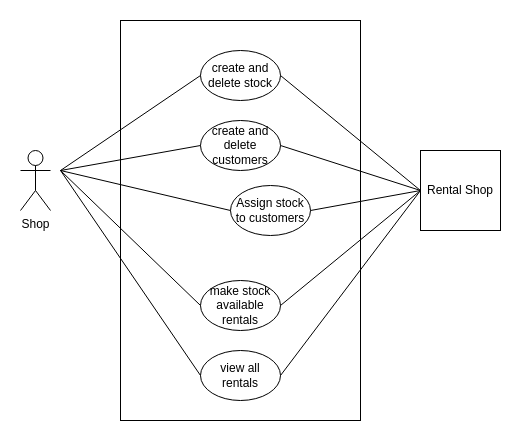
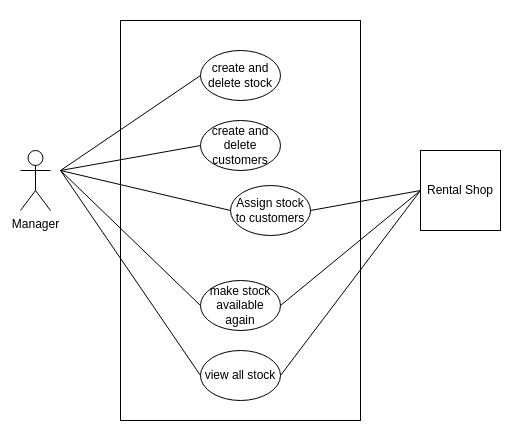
  <mxCell id="0" />
  <mxCell id="1" parent="0" />
- <mxCell id="2" value="Shop" style="shape=umlActor;verticalLabelPosition=bottom;labelBackgroundColor=#ffffff;verticalAlign=top;html=1;outlineConnect=0;" parent="1" vertex="1"><mxGeometry x="20" y="150" width="30" height="60" as="geometry" /></mxCell>
+ <mxCell id="2" value="Manager" style="shape=umlActor;verticalLabelPosition=bottom;labelBackgroundColor=#ffffff;verticalAlign=top;html=1;outlineConnect=0;" parent="1" vertex="1"><mxGeometry x="20" y="150" width="30" height="60" as="geometry" /></mxCell>
  <mxCell id="3" value="" style="rounded=0;whiteSpace=wrap;html=1;" parent="1" vertex="1"><mxGeometry x="120" y="20" width="240" height="400" as="geometry" /></mxCell>
  <mxCell id="4" value="Rental Shop" style="whiteSpace=wrap;html=1;aspect=fixed;" parent="1" vertex="1"><mxGeometry x="420" y="150" width="80" height="80" as="geometry" /></mxCell>
  <mxCell id="5" value="create and delete stock" style="ellipse;whiteSpace=wrap;html=1;" parent="1" vertex="1"><mxGeometry x="200" y="50" width="80" height="50" as="geometry" /></mxCell>
  <mxCell id="6" value="create and delete customers" style="ellipse;whiteSpace=wrap;html=1;" parent="1" vertex="1"><mxGeometry x="200" y="120" width="80" height="50" as="geometry" /></mxCell>
  <mxCell id="7" value="Assign stock to customers" style="ellipse;whiteSpace=wrap;html=1;" parent="1" vertex="1"><mxGeometry x="230" y="185" width="80" height="50" as="geometry" /></mxCell>
- <mxCell id="8" value="make stock available rentals" style="ellipse;whiteSpace=wrap;html=1;" parent="1" vertex="1"><mxGeometry x="200" y="280" width="80" height="50" as="geometry" /></mxCell>
- <mxCell id="9" value="view all rentals" style="ellipse;whiteSpace=wrap;html=1;" parent="1" vertex="1"><mxGeometry x="200" y="350" width="80" height="50" as="geometry" /></mxCell>
+ <mxCell id="8" value="make stock available again" style="ellipse;whiteSpace=wrap;html=1;" parent="1" vertex="1"><mxGeometry x="200" y="280" width="80" height="50" as="geometry" /></mxCell>
+ <mxCell id="9" value="view all stock" style="ellipse;whiteSpace=wrap;html=1;" parent="1" vertex="1"><mxGeometry x="200" y="350" width="80" height="50" as="geometry" /></mxCell>
  <mxCell id="10" value="" style="endArrow=none;html=1;entryX=0;entryY=0.5;entryDx=0;entryDy=0;" parent="1" target="5" edge="1"><mxGeometry width="50" height="50" relative="1" as="geometry"><mxPoint x="60" y="170" as="sourcePoint" /><mxPoint x="120" y="145" as="targetPoint" /></mxGeometry></mxCell>
  <mxCell id="11" value="" style="endArrow=none;html=1;entryX=0;entryY=0.5;entryDx=0;entryDy=0;" parent="1" target="6" edge="1"><mxGeometry width="50" height="50" relative="1" as="geometry"><mxPoint x="60" y="170" as="sourcePoint" /><mxPoint x="130" y="165" as="targetPoint" /></mxGeometry></mxCell>
  <mxCell id="12" value="" style="endArrow=none;html=1;entryX=0;entryY=0.5;entryDx=0;entryDy=0;" parent="1" target="7" edge="1"><mxGeometry width="50" height="50" relative="1" as="geometry"><mxPoint x="60" y="170" as="sourcePoint" /><mxPoint x="60" y="440" as="targetPoint" /></mxGeometry></mxCell>
  <mxCell id="13" value="" style="endArrow=none;html=1;entryX=0;entryY=0.5;entryDx=0;entryDy=0;" parent="1" target="8" edge="1"><mxGeometry width="50" height="50" relative="1" as="geometry"><mxPoint x="60" y="170" as="sourcePoint" /><mxPoint x="60" y="440" as="targetPoint" /></mxGeometry></mxCell>
  <mxCell id="14" value="" style="endArrow=none;html=1;entryX=0;entryY=0.5;entryDx=0;entryDy=0;" parent="1" target="9" edge="1"><mxGeometry width="50" height="50" relative="1" as="geometry"><mxPoint x="60" y="170" as="sourcePoint" /><mxPoint x="60" y="440" as="targetPoint" /></mxGeometry></mxCell>
- <mxCell id="15" value="" style="endArrow=none;html=1;entryX=0;entryY=0.5;entryDx=0;entryDy=0;exitX=1;exitY=0.5;exitDx=0;exitDy=0;" parent="1" source="5" target="4" edge="1"><mxGeometry width="50" height="50" relative="1" as="geometry"><mxPoint x="10" y="490" as="sourcePoint" /><mxPoint x="60" y="440" as="targetPoint" /></mxGeometry></mxCell>
- <mxCell id="16" value="" style="endArrow=none;html=1;entryX=0;entryY=0.5;entryDx=0;entryDy=0;exitX=1;exitY=0.5;exitDx=0;exitDy=0;" parent="1" source="6" target="4" edge="1"><mxGeometry width="50" height="50" relative="1" as="geometry"><mxPoint x="10" y="490" as="sourcePoint" /><mxPoint x="60" y="440" as="targetPoint" /></mxGeometry></mxCell>
  <mxCell id="17" value="" style="endArrow=none;html=1;exitX=1;exitY=0.5;exitDx=0;exitDy=0;" parent="1" source="7" edge="1"><mxGeometry width="50" height="50" relative="1" as="geometry"><mxPoint x="10" y="490" as="sourcePoint" /><mxPoint x="420" y="190" as="targetPoint" /></mxGeometry></mxCell>
  <mxCell id="18" value="" style="endArrow=none;html=1;entryX=0;entryY=0.5;entryDx=0;entryDy=0;exitX=1;exitY=0.5;exitDx=0;exitDy=0;" parent="1" source="8" target="4" edge="1"><mxGeometry width="50" height="50" relative="1" as="geometry"><mxPoint x="10" y="490" as="sourcePoint" /><mxPoint x="60" y="440" as="targetPoint" /></mxGeometry></mxCell>
  <mxCell id="19" value="" style="endArrow=none;html=1;entryX=0;entryY=0.5;entryDx=0;entryDy=0;exitX=1;exitY=0.5;exitDx=0;exitDy=0;" parent="1" source="9" target="4" edge="1"><mxGeometry width="50" height="50" relative="1" as="geometry"><mxPoint x="10" y="490" as="sourcePoint" /><mxPoint x="60" y="440" as="targetPoint" /></mxGeometry></mxCell>
